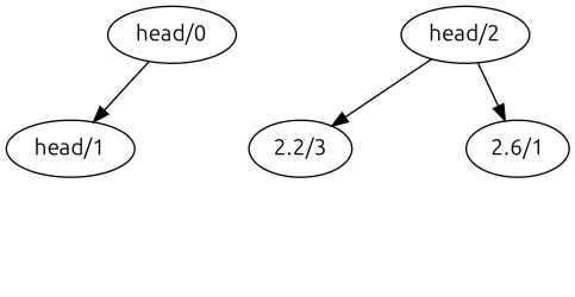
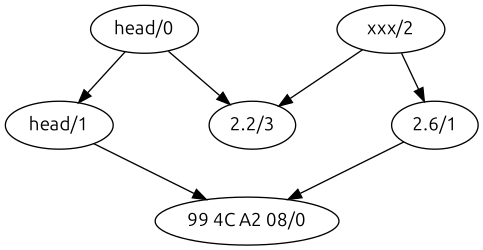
  digraph {
    fontname=Ubuntu
    nodesep=1.0
    node [fontname=Ubuntu]
    edge [fontname=Ubuntu]
    n1 [label="head/0"]
    n2 [label="2.2/3"]
    n3 [label="head/1"]
-   n5 [label="head/2"]
+   n4 [label="99 4C A2 08/0"]
+   n5 [label="xxx/2"]
    n6 [label="2.6/1"]
+   n1 -> n2
    n1 -> n3
+   n3 -> n4
    n5 -> n2
    n5 -> n6
+   n6 -> n4
  }
